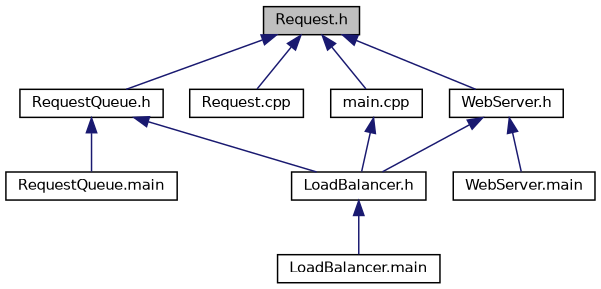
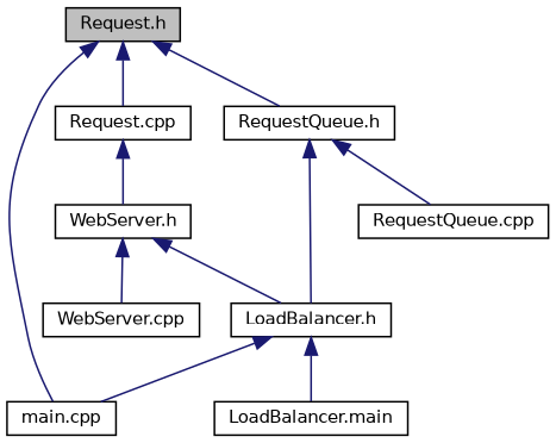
  digraph {
    node [color=black fillcolor=white fontname=Helvetica fontsize=10 shape=record style=filled]
    edge [color=midnightblue dir=back fontname=Helvetica fontsize=10 labelfontname=Helvetica labelfontsize=10 style=solid]
    n1 [fillcolor=grey75 fontcolor=black height=0.2 label="Request.h" width=0.4]
    n2 [height=0.2 label="main.cpp" width=0.4]
    n3 [height=0.2 label="Request.cpp" width=0.4]
    n4 [height=0.2 label="RequestQueue.h" width=0.4]
    n5 [height=0.2 label="WebServer.h" width=0.4]
    n6 [height=0.2 label="LoadBalancer.h" width=0.4]
-   n7 [height=0.2 label="RequestQueue.main" width=0.4]
-   n8 [height=0.2 label="WebServer.main" width=0.4]
+   n7 [height=0.2 label="RequestQueue.cpp" width=0.4]
+   n8 [height=0.2 label="WebServer.cpp" width=0.4]
    n9 [height=0.2 label="LoadBalancer.main" width=0.4]
    n1 -> n2
    n1 -> n3
    n1 -> n4
-   n1 -> n5
+   n3 -> n5
    n4 -> n6
    n4 -> n7
    n5 -> n6
    n5 -> n8
-   n2 -> n6
+   n6 -> n2
    n6 -> n9
  }
